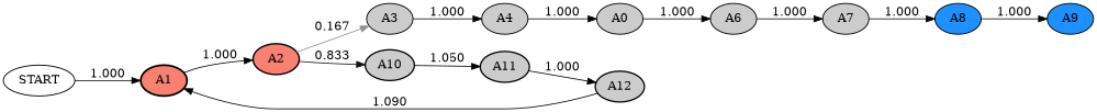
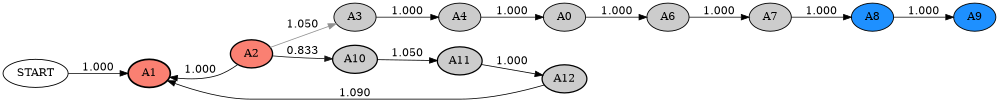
  digraph {
    rankdir=LR
    node [color=black fillcolor="#cccccc" fontcolor=black penwidth=1.1300172372233273 style=filled]
    edge [color="#000000" fontcolor=black weight=1.0]
    START [fillcolor="#ffffff"]
    A1 [fillcolor="#fa8072" penwidth=2.16073375738177]
    A2 [fillcolor="#fa8072" penwidth=1.7285870059054163]
    A3
    A10 [penwidth=1.6154297895654093]
    A4
    A11 [penwidth=1.6154297895654093]
    n8 [label=A0]
    A6
    A7
    A8 [fillcolor="#1e90ff"]
    A9 [fillcolor="#1e90ff"]
    A12 [penwidth=1.6154297895654093]
    START -> A1 [label=1.000]
-   A1 -> A2 [label=1.000]
-   A2 -> A3 [color="#909090" label=0.167 weight=0.7871164774961693]
+   A2 -> A1 [label=1.000]
+   A2 -> A3 [color="#909090" label=1.050 weight=0.7871164774961693]
    A2 -> A10 [color="#141414" label=0.833 weight=0.2128835225038307]
    A3 -> A4 [label=1.000]
    A10 -> A11 [label=1.050]
    A4 -> n8 [label=1.000]
    A11 -> A12 [label=1.000]
    n8 -> A6 [label=1.000]
    A6 -> A7 [label=1.000]
    A7 -> A8 [label=1.000]
    A8 -> A9 [label=1.000]
    A12 -> A1 [label=1.090]
  }
